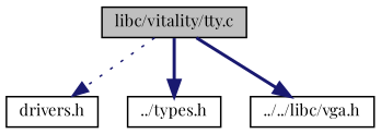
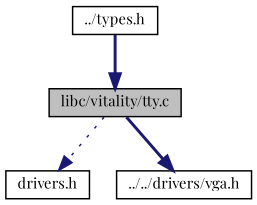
  digraph {
    fontname="Playfair Display"
    node [color=black fillcolor=white fontname="Playfair Display" fontsize=10 shape=record style=filled]
    edge [color=midnightblue fontname="Playfair Display" fontsize=10 labelfontname=Helvetica labelfontsize=10 style=bold]
    n1 [fillcolor=grey75 fontcolor=black height=0.2 label="libc/vitality/tty.c" width=0.4]
    n2 [height=0.2 label="drivers.h" width=0.4]
    n3 [height=0.2 label="../types.h" width=0.4]
-   n4 [height=0.2 label="../../libc/vga.h" width=0.4]
+   n4 [height=0.2 label="../../drivers/vga.h" width=0.4]
    n1 -> n2 [style=dotted]
-   n1 -> n3
+   n3 -> n1
    n1 -> n4
  }
